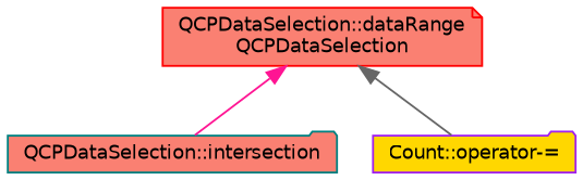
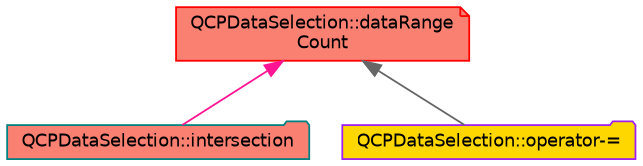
  digraph {
    rankdir=TB
    node [fillcolor=salmon fontname=Helvetica fontsize=10 shape=folder style=filled]
    edge [dir=back fontname=Helvetica fontsize=10 labelfontname=Helvetica labelfontsize=10 style=solid]
-   n1 [color=red fontcolor=black height=0.2 label="QCPDataSelection::dataRange\lQCPDataSelection" shape=note width=0.4]
+   n1 [color=red fontcolor=black height=0.2 label="QCPDataSelection::dataRange\lCount" shape=note width=0.4]
    n2 [color=teal height=0.2 label="QCPDataSelection::intersection" width=0.4]
-   n3 [color=purple fillcolor=gold height=0.2 label="Count::operator-=" width=0.4]
+   n3 [color=purple fillcolor=gold height=0.2 label="QCPDataSelection::operator-=" width=0.4]
    n1 -> n2 [color=deeppink]
    n1 -> n3 [color=gray40]
  }
